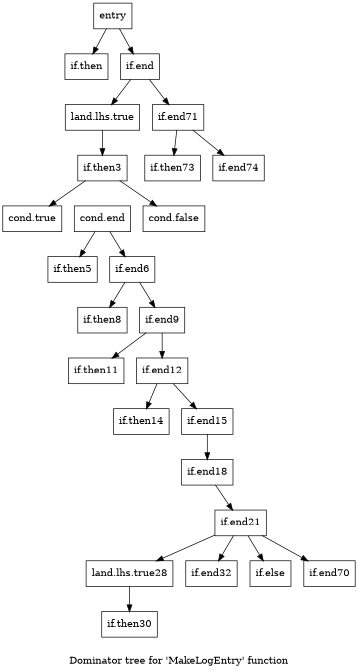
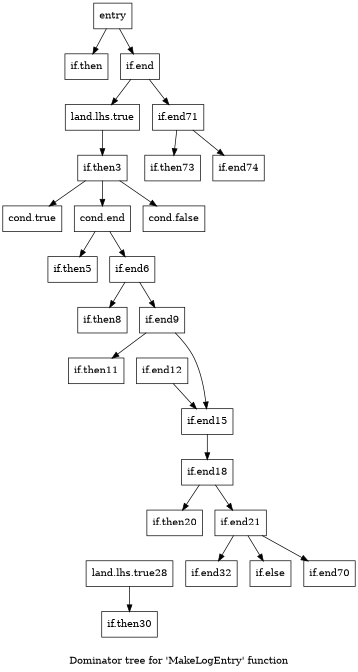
  digraph {
    label="Dominator tree for 'MakeLogEntry' function"
    node [shape=record]
    n1 [label="{entry}"]
    n2 [label="{if.then}"]
    n3 [label="{if.end}"]
    n4 [label="{land.lhs.true}"]
    n5 [label="{if.end71}"]
    n6 [label="{if.then3}"]
    n7 [label="{if.then73}"]
    n8 [label="{if.end74}"]
    n9 [label="{cond.true}"]
    n10 [label="{cond.end}"]
    n11 [label="{cond.false}"]
    n12 [label="{if.then5}"]
    n13 [label="{if.end6}"]
    n14 [label="{if.then8}"]
    n15 [label="{if.end9}"]
    n16 [label="{if.then11}"]
    n17 [label="{if.end12}"]
-   n18 [label="{if.then14}"]
    n19 [label="{if.end15}"]
    n20 [label="{if.end18}"]
+   n21 [label="{if.then20}"]
    n22 [label="{if.end21}"]
    n23 [label="{land.lhs.true28}"]
    n24 [label="{if.end32}"]
    n25 [label="{if.else}"]
    n26 [label="{if.end70}"]
    n27 [label="{if.then30}"]
    n1 -> n2
    n1 -> n3
    n3 -> n4
    n3 -> n5
    n4 -> n6
    n5 -> n7
    n5 -> n8
    n6 -> n9
+   n6 -> n10
    n6 -> n11
    n10 -> n12
    n10 -> n13
    n13 -> n14
    n13 -> n15
    n15 -> n16
-   n15 -> n17
-   n17 -> n18
+   n15 -> n19
    n17 -> n19
    n19 -> n20
+   n20 -> n21
    n20 -> n22
-   n22 -> n23
    n22 -> n24
    n22 -> n25
    n22 -> n26
    n23 -> n27
  }
